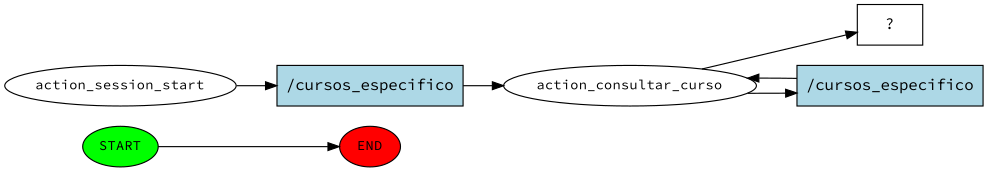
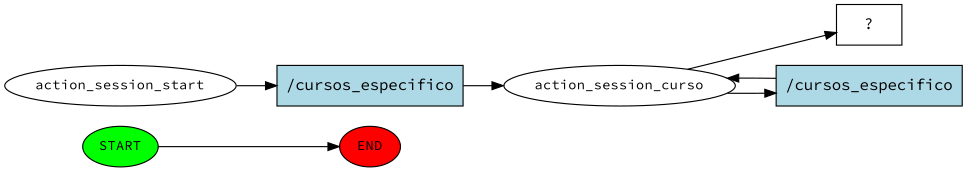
  digraph {
    fontname="Source Code Pro"
    rankdir=LR
    node [fontname="Source Code Pro" fontsize=12 style=filled]
    edge [fontname="Source Code Pro"]
    n1 [fillcolor=green label=START]
    n2 [fillcolor=red label=END]
    n3 [label=action_session_start style=""]
    n4 [fillcolor=lightblue label="/cursos_especifico" shape=rect fontsize=""]
-   n5 [label=action_consultar_curso style=""]
+   n5 [label=action_session_curso style=""]
    n6 [label="  ?  " shape=rect fontsize="" style=""]
    n7 [fillcolor=lightblue label="/cursos_especifico" shape=rect fontsize=""]
    n1 -> n2
    n3 -> n4
    n4 -> n5
    n5 -> n6
    n5 -> n7
    n7 -> n5
  }
